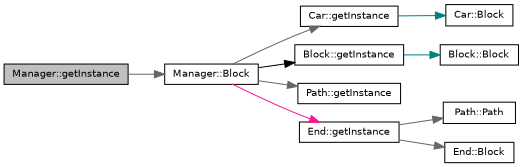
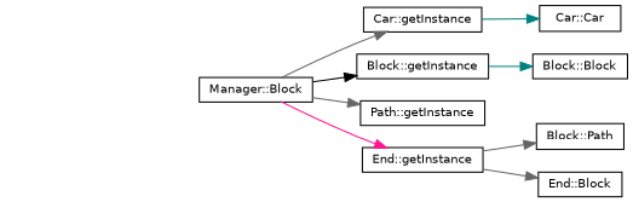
  digraph {
    rankdir=LR
    node [color=black fillcolor=white fontname=Helvetica fontsize=10 shape=record style=filled]
    edge [color=gray40 fontname=Helvetica fontsize=10 labelfontname=Helvetica labelfontsize=10 style=solid]
-   n1 [fillcolor=grey75 fontcolor=black height=0.2 label="Manager::getInstance" width=0.4]
    n2 [height=0.2 label="Manager::Block" width=0.4]
    n3 [height=0.2 label="Car::getInstance" width=0.4]
    n4 [height=0.2 label="Block::getInstance" width=0.4]
    n5 [height=0.2 label="Path::getInstance" width=0.4]
    n6 [height=0.2 label="End::getInstance" width=0.4]
-   n7 [height=0.2 label="Car::Block" width=0.4]
+   n7 [height=0.2 label="Car::Car" width=0.4]
    n8 [height=0.2 label="Block::Block" width=0.4]
-   n9 [height=0.2 label="Path::Path" width=0.4]
+   n9 [height=0.2 label="Block::Path" width=0.4]
    n10 [height=0.2 label="End::Block" width=0.4]
-   n1 -> n2
    n2 -> n3
    n2 -> n4 [color=black]
    n2 -> n5
    n2 -> n6 [color=deeppink]
    n3 -> n7 [color=teal]
    n4 -> n8 [color=teal]
    n6 -> n9
    n6 -> n10
  }
